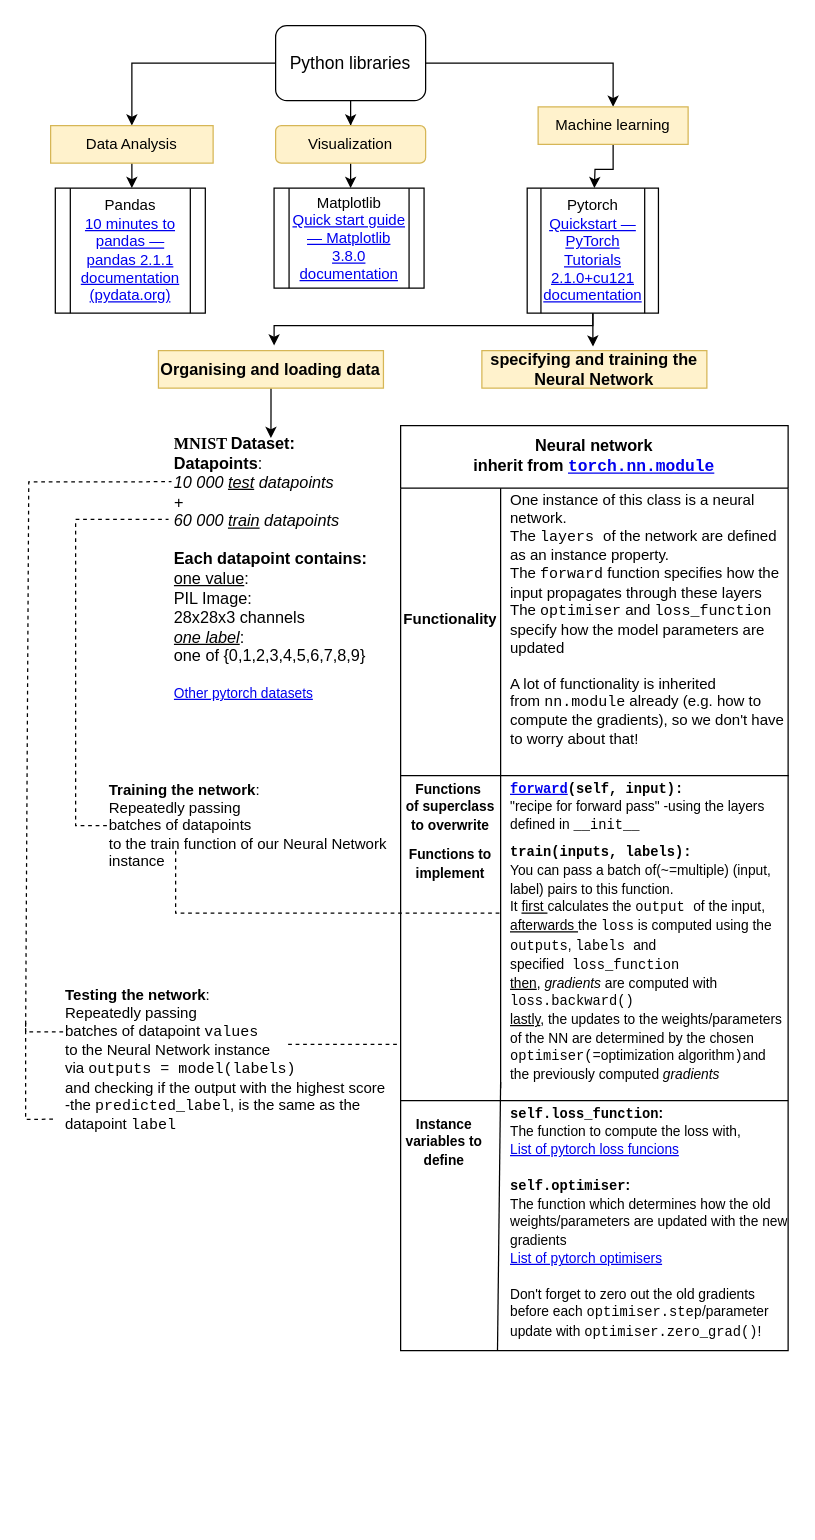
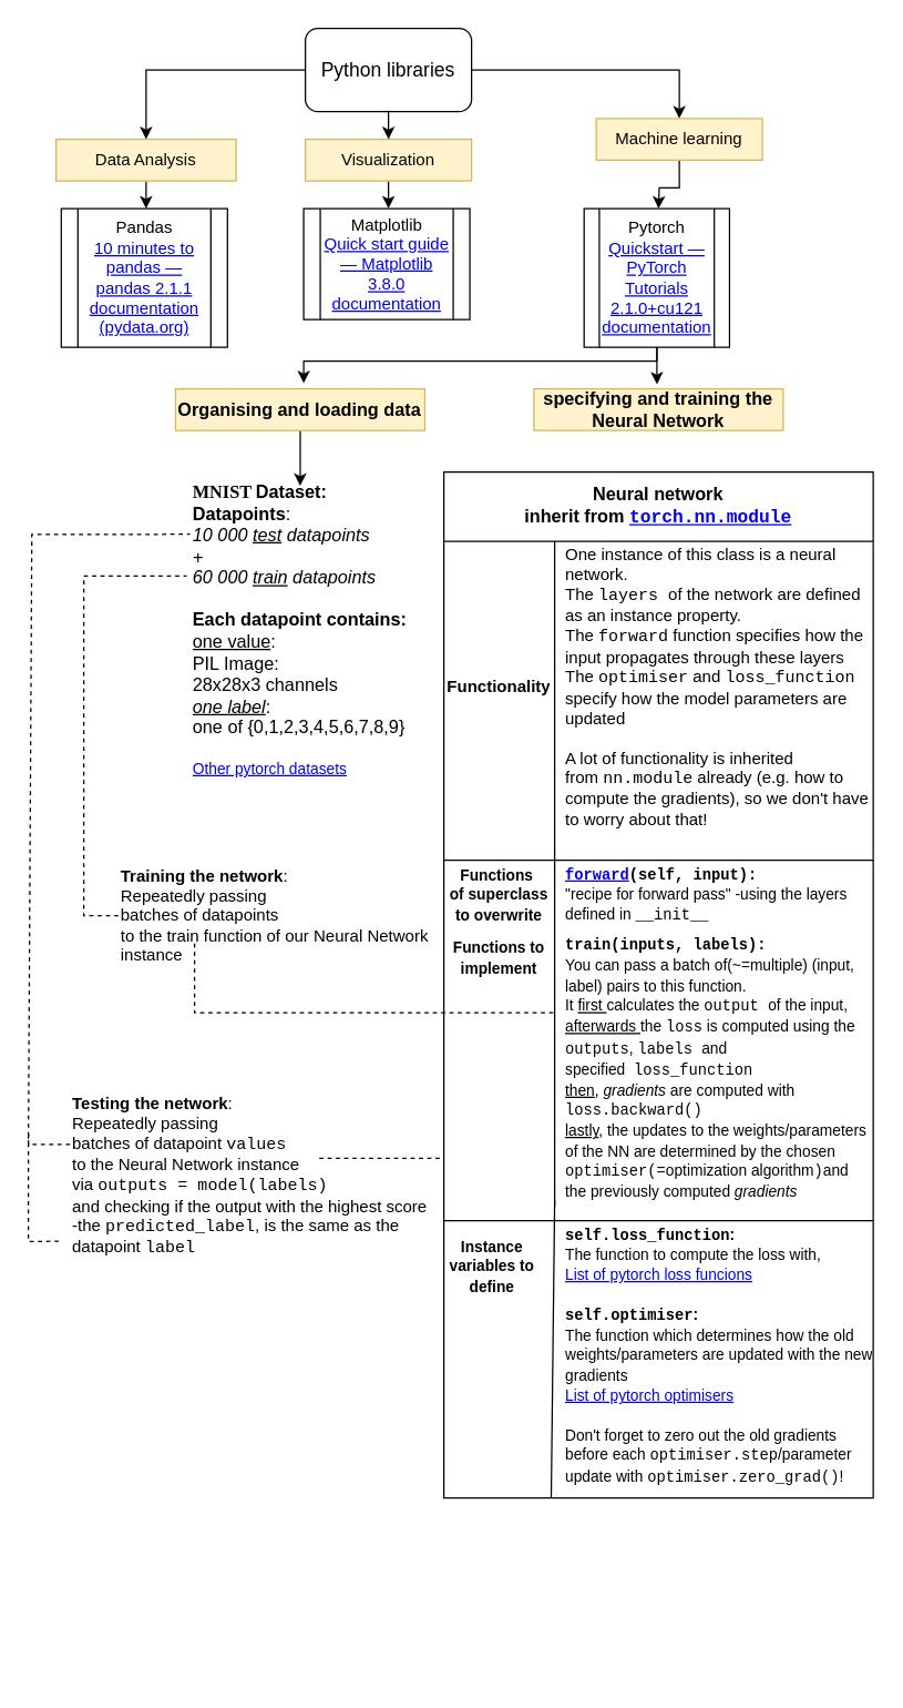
  <mxCell id="0" />
  <mxCell id="1" parent="0" />
  <mxCell id="2" value="" style="edgeStyle=orthogonalEdgeStyle;rounded=0;orthogonalLoop=1;jettySize=auto;html=1;" parent="1" source="5" target="7" edge="1"><mxGeometry relative="1" as="geometry" /></mxCell>
  <mxCell id="3" style="edgeStyle=orthogonalEdgeStyle;rounded=0;orthogonalLoop=1;jettySize=auto;html=1;entryX=0.5;entryY=0;entryDx=0;entryDy=0;" parent="1" source="5" target="9" edge="1"><mxGeometry relative="1" as="geometry" /></mxCell>
  <mxCell id="4" style="edgeStyle=orthogonalEdgeStyle;rounded=0;orthogonalLoop=1;jettySize=auto;html=1;entryX=0.5;entryY=0;entryDx=0;entryDy=0;" parent="1" source="5" target="16" edge="1"><mxGeometry relative="1" as="geometry" /></mxCell>
  <mxCell id="5" value="Python libraries" style="rounded=1;whiteSpace=wrap;html=1;fontSize=14;" parent="1" vertex="1"><mxGeometry x="220" y="20" width="120" height="60" as="geometry" /></mxCell>
  <mxCell id="6" value="" style="edgeStyle=orthogonalEdgeStyle;rounded=0;orthogonalLoop=1;jettySize=auto;html=1;" parent="1" source="7" edge="1"><mxGeometry relative="1" as="geometry"><mxPoint x="280" y="150" as="targetPoint" /></mxGeometry></mxCell>
- <mxCell id="7" value="Visualization" style="whiteSpace=wrap;html=1;fillColor=#fff2cc;strokeColor=#d6b656;rounded=1;" parent="1" vertex="1"><mxGeometry x="220" y="100" width="120" height="30" as="geometry" /></mxCell>
+ <mxCell id="7" value="Visualization" style="rounded=0;whiteSpace=wrap;html=1;fillColor=#fff2cc;strokeColor=#d6b656;" parent="1" vertex="1"><mxGeometry x="220" y="100" width="120" height="30" as="geometry" /></mxCell>
  <mxCell id="8" value="" style="edgeStyle=orthogonalEdgeStyle;rounded=0;orthogonalLoop=1;jettySize=auto;html=1;" parent="1" source="9" edge="1"><mxGeometry relative="1" as="geometry"><mxPoint x="475" y="150" as="targetPoint" /></mxGeometry></mxCell>
  <mxCell id="9" value="Machine learning" style="rounded=0;whiteSpace=wrap;html=1;fillColor=#fff2cc;strokeColor=#d6b656;" parent="1" vertex="1"><mxGeometry x="430" y="85" width="120" height="30" as="geometry" /></mxCell>
  <mxCell id="10" value="Matplotlib&lt;br&gt;&lt;a href=&quot;https://matplotlib.org/stable/users/explain/quick_start.html&quot;&gt;Quick start guide — Matplotlib 3.8.0 documentation&lt;/a&gt;" style="shape=process;whiteSpace=wrap;html=1;backgroundOutline=1;" parent="1" vertex="1"><mxGeometry x="218.75" y="150" width="120" height="80" as="geometry" /></mxCell>
  <mxCell id="11" style="edgeStyle=orthogonalEdgeStyle;rounded=0;orthogonalLoop=1;jettySize=auto;html=1;entryX=0.514;entryY=-0.138;entryDx=0;entryDy=0;entryPerimeter=0;" parent="1" source="12" target="14" edge="1"><mxGeometry relative="1" as="geometry"><mxPoint x="463.75" y="270" as="targetPoint" /><Array as="points"><mxPoint x="474" y="260" /><mxPoint x="219" y="260" /></Array></mxGeometry></mxCell>
  <mxCell id="12" value="Pytorch&lt;br&gt;&lt;a href=&quot;https://pytorch.org/tutorials/beginner/basics/quickstart_tutorial.html&quot;&gt;Quickstart — PyTorch Tutorials 2.1.0+cu121 documentation&lt;/a&gt;" style="shape=process;whiteSpace=wrap;html=1;backgroundOutline=1;" parent="1" vertex="1"><mxGeometry x="421.25" y="150" width="105" height="100" as="geometry" /></mxCell>
  <mxCell id="13" style="edgeStyle=orthogonalEdgeStyle;rounded=0;orthogonalLoop=1;jettySize=auto;html=1;" parent="1" source="14" edge="1"><mxGeometry relative="1" as="geometry"><mxPoint x="216.25" y="350" as="targetPoint" /></mxGeometry></mxCell>
  <mxCell id="14" value="&lt;font style=&quot;font-size: 13px;&quot;&gt;&lt;b&gt;Organising and loading data&lt;/b&gt;&lt;/font&gt;" style="text;html=1;strokeColor=#d6b656;fillColor=#fff2cc;align=center;verticalAlign=middle;whiteSpace=wrap;rounded=0;" parent="1" vertex="1"><mxGeometry x="126.25" y="280" width="180" height="30" as="geometry" /></mxCell>
  <mxCell id="15" value="" style="edgeStyle=orthogonalEdgeStyle;rounded=0;orthogonalLoop=1;jettySize=auto;html=1;" parent="1" source="16" edge="1"><mxGeometry relative="1" as="geometry"><mxPoint x="105" y="150" as="targetPoint" /></mxGeometry></mxCell>
  <mxCell id="16" value="Data Analysis" style="rounded=0;whiteSpace=wrap;html=1;fillColor=#fff2cc;strokeColor=#d6b656;" parent="1" vertex="1"><mxGeometry x="40" y="100" width="130" height="30" as="geometry" /></mxCell>
  <mxCell id="17" value="Pandas&lt;br&gt;&lt;a href=&quot;https://pandas.pydata.org/docs/user_guide/10min.html&quot;&gt;10 minutes to pandas — pandas 2.1.1 documentation (pydata.org)&lt;/a&gt;" style="shape=process;whiteSpace=wrap;html=1;backgroundOutline=1;" parent="1" vertex="1"><mxGeometry x="43.75" y="150" width="120" height="100" as="geometry" /></mxCell>
  <mxCell id="18" value="" style="shape=partialRectangle;connectable=0;fillColor=none;top=0;left=0;bottom=0;right=0;editable=1;overflow=hidden;html=1;whiteSpace=wrap;" parent="1" vertex="1"><mxGeometry x="40" y="1160" width="80" height="50" as="geometry"><mxRectangle width="80" height="50" as="alternateBounds" /></mxGeometry></mxCell>
  <mxCell id="19" value="&lt;font style=&quot;&quot;&gt;&lt;font style=&quot;font-size: 13px; font-weight: bold;&quot; face=&quot;Verdana&quot;&gt;MNIST &lt;/font&gt;&lt;b style=&quot;font-size: 13px;&quot;&gt;Dataset:&lt;/b&gt;&lt;br&gt;&lt;b style=&quot;font-size: 13px;&quot;&gt;Datapoints&lt;/b&gt;&lt;span style=&quot;font-size: 13px;&quot;&gt;:&lt;/span&gt;&lt;br&gt;&lt;i style=&quot;font-size: 13px;&quot;&gt;10 000 &lt;u&gt;test&lt;/u&gt; datapoints&lt;br&gt;+&lt;br&gt;60 000 &lt;u&gt;train&lt;/u&gt; datapoints&lt;br&gt;&lt;/i&gt;&lt;br&gt;&lt;b style=&quot;font-size: 13px;&quot;&gt;Each datapoint contains:&lt;/b&gt;&lt;br&gt;&lt;u style=&quot;font-size: 13px;&quot;&gt;one value&lt;/u&gt;&lt;span style=&quot;font-size: 13px;&quot;&gt;:&amp;nbsp;&lt;/span&gt;&lt;br&gt;&lt;span style=&quot;font-size: 13px;&quot;&gt;PIL Image:&lt;/span&gt;&lt;br&gt;&lt;span style=&quot;font-size: 13px;&quot;&gt;28x28x&lt;/span&gt;&lt;span style=&quot;font-size: 13px; border-color: var(--border-color);&quot;&gt;3 channels&lt;/span&gt;&lt;br&gt;&lt;i style=&quot;font-size: 13px;&quot;&gt;&lt;u&gt;one label&lt;/u&gt;&lt;/i&gt;&lt;span style=&quot;font-size: 13px;&quot;&gt;:&lt;/span&gt;&lt;br&gt;&lt;span style=&quot;font-size: 13px;&quot;&gt;one of {0,1,2,3,4,5,6,7,8,9}&lt;/span&gt;&lt;br&gt;&lt;br&gt;&lt;a style=&quot;&quot; href=&quot;https://pytorch.org/vision/main/datasets.html&quot;&gt;&lt;font style=&quot;font-size: 11px;&quot;&gt;Other pytorch datasets&lt;/font&gt;&lt;/a&gt;&lt;br&gt;&lt;/font&gt;&lt;i style=&quot;font-size: 17px;&quot;&gt;&lt;br&gt;&lt;br&gt;&lt;/i&gt;" style="text;strokeColor=none;fillColor=none;spacingLeft=4;spacingRight=4;overflow=hidden;rotatable=0;points=[[0,0.5],[1,0.5]];portConstraint=eastwest;fontSize=12;whiteSpace=wrap;html=1;" parent="1" vertex="1"><mxGeometry x="132.5" y="340" width="167.5" height="235" as="geometry" /></mxCell>
  <mxCell id="20" value="&lt;font style=&quot;font-size: 13px;&quot;&gt;&lt;b&gt;specifying and training the Neural Network&lt;/b&gt;&lt;/font&gt;" style="text;html=1;strokeColor=#d6b656;fillColor=#fff2cc;align=center;verticalAlign=middle;whiteSpace=wrap;rounded=0;" parent="1" vertex="1"><mxGeometry x="385" y="280" width="180" height="30" as="geometry" /></mxCell>
  <mxCell id="21" value="&lt;b&gt;&lt;font style=&quot;font-size: 11px;&quot;&gt;Functions to implement&lt;br&gt;&lt;/font&gt;&lt;/b&gt;" style="shape=partialRectangle;connectable=0;fillColor=none;top=0;left=0;bottom=0;right=0;editable=1;overflow=hidden;html=1;whiteSpace=wrap;" parent="1" vertex="1"><mxGeometry x="305" y="665" width="110" height="50" as="geometry"><mxRectangle width="80" height="60" as="alternateBounds" /></mxGeometry></mxCell>
  <mxCell id="22" value="&lt;font style=&quot;font-size: 13px;&quot;&gt;Neural network&lt;br&gt;inherit from &lt;font style=&quot;font-size: 13px;&quot; face=&quot;Courier New&quot;&gt;&lt;a href=&quot;https://pytorch.org/docs/stable/generated/torch.nn.Module.html#module&quot;&gt;torch.nn.module&lt;/a&gt;&lt;/font&gt;&lt;/font&gt;" style="shape=table;startSize=50;container=1;collapsible=1;childLayout=tableLayout;fixedRows=1;rowLines=0;fontStyle=1;align=center;resizeLast=1;html=1;whiteSpace=wrap;" parent="1" vertex="1"><mxGeometry x="320" y="340" width="310" height="740" as="geometry"><mxRectangle x="-10" y="470" width="180" height="40" as="alternateBounds" /></mxGeometry></mxCell>
  <mxCell id="23" value="" style="shape=tableRow;horizontal=0;startSize=0;swimlaneHead=0;swimlaneBody=0;fillColor=none;collapsible=0;dropTarget=0;points=[[0,0.5],[1,0.5]];portConstraint=eastwest;top=0;left=0;right=0;bottom=0;html=1;" parent="22" vertex="1"><mxGeometry y="50" width="310" height="210" as="geometry" /></mxCell>
  <mxCell id="24" value="Functionality" style="shape=partialRectangle;connectable=0;fillColor=none;top=0;left=0;bottom=0;right=0;fontStyle=1;overflow=hidden;html=1;whiteSpace=wrap;" parent="23" vertex="1"><mxGeometry width="80" height="210" as="geometry"><mxRectangle width="80" height="210" as="alternateBounds" /></mxGeometry></mxCell>
  <mxCell id="25" value="&lt;font style=&quot;font-size: 12px;&quot;&gt;One instance of this class is a neural network.&lt;br&gt;The &lt;font face=&quot;Courier New&quot;&gt;layers &lt;/font&gt;of the network are defined as an instance property.&lt;br&gt;The &lt;font face=&quot;Courier New&quot;&gt;forward&lt;/font&gt; function specifies how the input propagates through these layers&lt;br&gt;The &lt;font face=&quot;Courier New&quot;&gt;optimiser&lt;/font&gt; and &lt;font face=&quot;Courier New&quot;&gt;loss_function &lt;/font&gt;specify how the model parameters are updated&lt;br&gt;&lt;br&gt;A lot of functionality is inherited from&amp;nbsp;&lt;font face=&quot;Courier New&quot;&gt;nn.module&lt;/font&gt;&amp;nbsp;already (e.g. how to compute the gradients), so we don't have to worry about that!&lt;br&gt;&lt;/font&gt;" style="shape=partialRectangle;connectable=0;fillColor=none;top=0;left=0;bottom=0;right=0;align=left;spacingLeft=6;fontStyle=0;overflow=hidden;html=1;whiteSpace=wrap;" parent="23" vertex="1"><mxGeometry x="80" width="230" height="210" as="geometry"><mxRectangle width="230" height="210" as="alternateBounds" /></mxGeometry></mxCell>
  <mxCell id="26" value="" style="shape=tableRow;horizontal=0;startSize=0;swimlaneHead=0;swimlaneBody=0;fillColor=none;collapsible=0;dropTarget=0;points=[[0,0.5],[1,0.5]];portConstraint=eastwest;top=0;left=0;right=0;bottom=1;html=1;" parent="22" vertex="1"><mxGeometry y="260" width="310" height="20" as="geometry" /></mxCell>
  <mxCell id="27" value="" style="shape=partialRectangle;connectable=0;fillColor=none;top=0;left=0;bottom=0;right=0;fontStyle=1;overflow=hidden;html=1;whiteSpace=wrap;" parent="26" vertex="1"><mxGeometry width="80" height="20" as="geometry"><mxRectangle width="80" height="20" as="alternateBounds" /></mxGeometry></mxCell>
  <mxCell id="28" value="" style="shape=partialRectangle;connectable=0;fillColor=none;top=0;left=0;bottom=0;right=0;align=left;spacingLeft=6;fontStyle=5;overflow=hidden;html=1;whiteSpace=wrap;movable=0;resizable=0;rotatable=0;deletable=0;editable=0;locked=1;" parent="26" vertex="1"><mxGeometry x="80" width="230" height="20" as="geometry"><mxRectangle width="230" height="20" as="alternateBounds" /></mxGeometry></mxCell>
  <mxCell id="29" value="" style="shape=tableRow;horizontal=0;startSize=0;swimlaneHead=0;swimlaneBody=0;fillColor=none;collapsible=0;dropTarget=0;points=[[0,0.5],[1,0.5]];portConstraint=eastwest;top=0;left=0;right=0;bottom=0;html=1;" parent="22" vertex="1"><mxGeometry y="280" width="310" height="50" as="geometry" /></mxCell>
  <mxCell id="30" value="&lt;b&gt;&lt;font style=&quot;font-size: 11px;&quot;&gt;Functions&amp;nbsp;&lt;br&gt;of superclass to overwrite&lt;br&gt;&lt;/font&gt;&lt;/b&gt;" style="shape=partialRectangle;connectable=0;fillColor=none;top=0;left=0;bottom=0;right=0;editable=1;overflow=hidden;html=1;whiteSpace=wrap;" parent="29" vertex="1"><mxGeometry width="80" height="50" as="geometry"><mxRectangle width="80" height="50" as="alternateBounds" /></mxGeometry></mxCell>
  <mxCell id="31" value="&lt;font style=&quot;font-size: 11px;&quot;&gt;&lt;b style=&quot;&quot;&gt;&lt;font face=&quot;Courier New&quot;&gt;&lt;a href=&quot;https://pytorch.org/docs/stable/generated/torch.nn.Module.html#torch.nn.Module.forward&quot;&gt;forward&lt;/a&gt;(self, input):&lt;br&gt;&lt;/font&gt;&lt;/b&gt;&quot;recipe for forward pass&quot; -using the layers defined in &lt;font face=&quot;Courier New&quot;&gt;__init__&lt;/font&gt;&lt;br&gt;&amp;nbsp;&lt;/font&gt;" style="shape=partialRectangle;connectable=0;fillColor=none;top=0;left=0;bottom=0;right=0;align=left;spacingLeft=6;overflow=hidden;html=1;whiteSpace=wrap;" parent="29" vertex="1"><mxGeometry x="80" width="230" height="50" as="geometry"><mxRectangle width="230" height="50" as="alternateBounds" /></mxGeometry></mxCell>
  <mxCell id="32" value="" style="shape=tableRow;horizontal=0;startSize=0;swimlaneHead=0;swimlaneBody=0;fillColor=none;collapsible=0;dropTarget=0;points=[[0,0.5],[1,0.5]];portConstraint=eastwest;top=0;left=0;right=0;bottom=0;html=1;" parent="22" vertex="1"><mxGeometry y="330" width="310" height="200" as="geometry" /></mxCell>
  <mxCell id="33" value="" style="shape=partialRectangle;connectable=0;fillColor=none;top=0;left=0;bottom=0;right=0;editable=1;overflow=hidden;html=1;whiteSpace=wrap;" parent="32" vertex="1"><mxGeometry width="80" height="200" as="geometry"><mxRectangle width="80" height="200" as="alternateBounds" /></mxGeometry></mxCell>
  <mxCell id="34" value="&lt;font style=&quot;font-size: 11px;&quot;&gt;&lt;font style=&quot;border-color: var(--border-color);&quot; face=&quot;Courier New&quot;&gt;&lt;b&gt;train(inputs, labels):&lt;br&gt;&lt;/b&gt;&lt;/font&gt;You can pass a batch of(~=multiple) (input, label) pairs to this function.&lt;br&gt;It &lt;u&gt;first &lt;/u&gt;calculates the &lt;font face=&quot;Courier New&quot;&gt;output &lt;/font&gt;of the input, &lt;u&gt;afterwards &lt;/u&gt;the&amp;nbsp;&lt;font face=&quot;Courier New&quot;&gt;loss&lt;/font&gt;&amp;nbsp;is computed using the &lt;font face=&quot;Courier New&quot;&gt;outputs&lt;/font&gt;, &lt;font face=&quot;Courier New&quot;&gt;labels &lt;/font&gt;and specified&amp;nbsp;&amp;nbsp;&lt;font face=&quot;Courier New&quot;&gt;loss_function&lt;/font&gt;&lt;br&gt;&lt;u&gt;then&lt;/u&gt;, &lt;i&gt;gradients &lt;/i&gt;are computed with &lt;font face=&quot;Courier New&quot;&gt;loss.backward()&lt;br&gt;&lt;/font&gt;&lt;u&gt;lastly&lt;/u&gt;, the updates to the weights/parameters of the NN are determined by the chosen &lt;font face=&quot;Courier New&quot;&gt;optimiser(=&lt;/font&gt;optimization algorithm&lt;font face=&quot;Courier New&quot;&gt;)&lt;/font&gt;and the previously computed &lt;i&gt;gradients&lt;/i&gt;&lt;/font&gt;" style="shape=partialRectangle;connectable=0;fillColor=none;top=0;left=0;bottom=0;right=0;align=left;spacingLeft=6;overflow=hidden;html=1;whiteSpace=wrap;" parent="32" vertex="1"><mxGeometry x="80" width="230" height="200" as="geometry"><mxRectangle width="230" height="200" as="alternateBounds" /></mxGeometry></mxCell>
  <mxCell id="35" value="&lt;font style=&quot;&quot;&gt;&lt;font style=&quot;font-size: 11px;&quot;&gt;&lt;b&gt;&lt;font style=&quot;&quot; face=&quot;Courier New&quot;&gt;self.loss_function&lt;/font&gt;:&lt;/b&gt;&lt;br&gt;The function to compute the loss with,&lt;br&gt;&lt;a href=&quot;https://pytorch.org/docs/stable/nn.html#loss-functions&quot;&gt;List of pytorch loss funcions&lt;/a&gt;&lt;br&gt;&lt;br&gt;&lt;b&gt;&lt;font style=&quot;&quot; face=&quot;Courier New&quot;&gt;self.optimiser&lt;/font&gt;:&lt;/b&gt;&lt;br&gt;&lt;font style=&quot;font-size: 11px;&quot;&gt;The function which determines how the old weights/parameters are updated with the new gradients&lt;br&gt;&lt;a href=&quot;https://pytorch.org/docs/stable/optim.html#algorithms&quot;&gt;&lt;span style=&quot;border-color: var(--border-color);&quot;&gt;List of pytorch o&lt;/span&gt;ptimisers&lt;/a&gt;&lt;br&gt;&lt;br style=&quot;border-color: var(--border-color);&quot;&gt;Don't forget to zero out the old gradients before each&amp;nbsp;&lt;font style=&quot;border-color: var(--border-color); font-size: 11px;&quot; face=&quot;Courier New&quot;&gt;optimiser.step&lt;/font&gt;/parameter update with&amp;nbsp;&lt;font face=&quot;Courier New&quot;&gt;optimiser.zero_grad()&lt;/font&gt;&lt;span style=&quot;background-color: initial;&quot;&gt;!&lt;/span&gt;&lt;br&gt;&lt;/font&gt;&lt;/font&gt;&lt;br&gt;&lt;/font&gt;" style="shape=partialRectangle;connectable=0;fillColor=none;top=0;left=0;bottom=0;right=0;align=left;spacingLeft=6;overflow=hidden;html=1;whiteSpace=wrap;" parent="1" vertex="1"><mxGeometry x="400" y="880" width="230" height="200" as="geometry"><mxRectangle width="230" height="140" as="alternateBounds" /></mxGeometry></mxCell>
  <mxCell id="36" value="&lt;b&gt;Training the network&lt;/b&gt;:&lt;br&gt;Repeatedly passing &lt;br&gt;batches of datapoints &lt;br&gt;to the train function of our Neural Network instance" style="text;html=1;strokeColor=none;fillColor=none;align=left;verticalAlign=middle;whiteSpace=wrap;rounded=0;" parent="1" vertex="1"><mxGeometry x="85" y="625" width="235" height="70" as="geometry" /></mxCell>
  <mxCell id="37" value="&lt;b&gt;Testing the network&lt;/b&gt;:&lt;br&gt;Repeatedly passing &lt;br&gt;batches of datapoint &lt;font face=&quot;Courier New&quot;&gt;values&lt;/font&gt;&lt;br&gt;to the Neural Network instance &lt;br&gt;&lt;font style=&quot;border-color: var(--border-color);&quot;&gt;via&amp;nbsp;&lt;font face=&quot;Courier New&quot;&gt;outputs = model(labels)&lt;/font&gt;&amp;nbsp; &lt;br&gt;and checking if the output with the highest score &lt;br&gt;-the &lt;font face=&quot;Courier New&quot;&gt;predicted_label&lt;/font&gt;, is the same as the datapoint &lt;font face=&quot;Courier New&quot;&gt;label&lt;/font&gt;&lt;br&gt;&lt;br&gt;&lt;/font&gt;" style="text;html=1;strokeColor=none;fillColor=none;align=left;verticalAlign=middle;whiteSpace=wrap;rounded=0;" parent="1" vertex="1"><mxGeometry x="50" y="795" width="270" height="120" as="geometry" /></mxCell>
  <mxCell id="38" value="" style="endArrow=none;dashed=1;html=1;rounded=0;exitX=0;exitY=0.25;exitDx=0;exitDy=0;entryX=0.025;entryY=0.191;entryDx=0;entryDy=0;entryPerimeter=0;" parent="1" source="37" target="19" edge="1"><mxGeometry width="50" height="50" relative="1" as="geometry"><mxPoint x="22.5" y="785" as="sourcePoint" /><mxPoint x="112.5" y="385" as="targetPoint" /><Array as="points"><mxPoint x="20" y="825" /><mxPoint x="22.5" y="385" /></Array></mxGeometry></mxCell>
  <mxCell id="39" value="" style="endArrow=none;dashed=1;html=1;rounded=0;exitX=0;exitY=0.5;exitDx=0;exitDy=0;entryX=0.011;entryY=0.319;entryDx=0;entryDy=0;entryPerimeter=0;" parent="1" source="36" target="19" edge="1"><mxGeometry width="50" height="50" relative="1" as="geometry"><mxPoint x="60" y="655" as="sourcePoint" /><mxPoint x="120" y="415" as="targetPoint" /><Array as="points"><mxPoint x="60" y="660" /><mxPoint x="60" y="415" /></Array></mxGeometry></mxCell>
  <mxCell id="40" value="" style="endArrow=none;dashed=1;html=1;rounded=0;exitX=-0.03;exitY=0.832;exitDx=0;exitDy=0;exitPerimeter=0;" parent="1" source="37" edge="1"><mxGeometry width="50" height="50" relative="1" as="geometry"><mxPoint x="-30" y="865" as="sourcePoint" /><mxPoint x="20" y="815" as="targetPoint" /><Array as="points"><mxPoint x="20" y="895" /></Array></mxGeometry></mxCell>
  <mxCell id="41" value="" style="endArrow=none;dashed=1;html=1;rounded=0;" parent="1" source="37" edge="1"><mxGeometry width="50" height="50" relative="1" as="geometry"><mxPoint x="240" y="835" as="sourcePoint" /><mxPoint x="320" y="835" as="targetPoint" /></mxGeometry></mxCell>
  <mxCell id="42" value="" style="endArrow=none;dashed=1;html=1;rounded=0;" parent="1" edge="1"><mxGeometry width="50" height="50" relative="1" as="geometry"><mxPoint x="230" y="835" as="sourcePoint" /><mxPoint x="320" y="835" as="targetPoint" /></mxGeometry></mxCell>
  <mxCell id="43" value="&lt;b&gt;&lt;font style=&quot;font-size: 11px;&quot;&gt;Instance variables to define&lt;br&gt;&lt;/font&gt;&lt;/b&gt;" style="shape=partialRectangle;connectable=0;fillColor=none;top=0;left=0;bottom=0;right=0;editable=1;overflow=hidden;html=1;whiteSpace=wrap;" parent="1" vertex="1"><mxGeometry x="310" y="880" width="90" height="65" as="geometry"><mxRectangle width="80" height="65" as="alternateBounds" /></mxGeometry></mxCell>
  <mxCell id="44" value="" style="endArrow=none;html=1;rounded=0;" parent="1" edge="1"><mxGeometry width="50" height="50" relative="1" as="geometry"><mxPoint x="320" y="880" as="sourcePoint" /><mxPoint x="630" y="880" as="targetPoint" /></mxGeometry></mxCell>
  <mxCell id="45" value="" style="endArrow=none;html=1;rounded=0;exitX=0.25;exitY=1;exitDx=0;exitDy=0;" parent="1" source="22" edge="1"><mxGeometry width="50" height="50" relative="1" as="geometry"><mxPoint x="350" y="915" as="sourcePoint" /><mxPoint x="400" y="865" as="targetPoint" /></mxGeometry></mxCell>
  <mxCell id="46" style="edgeStyle=orthogonalEdgeStyle;rounded=0;orthogonalLoop=1;jettySize=auto;html=1;entryX=0.494;entryY=-0.107;entryDx=0;entryDy=0;entryPerimeter=0;" parent="1" source="12" target="20" edge="1"><mxGeometry relative="1" as="geometry" /></mxCell>
  <mxCell id="47" value="" style="endArrow=none;dashed=1;html=1;rounded=0;" parent="1" edge="1"><mxGeometry width="50" height="50" relative="1" as="geometry"><mxPoint x="140" y="680" as="sourcePoint" /><mxPoint x="400" y="730" as="targetPoint" /><Array as="points"><mxPoint x="140" y="730" /></Array></mxGeometry></mxCell>
